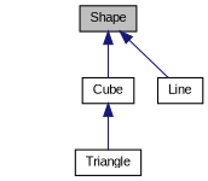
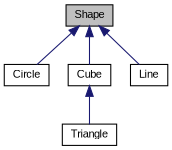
  digraph {
    fontname="Liberation Sans"
    node [color=black fillcolor=white fontname="Liberation Sans" fontsize=10 shape=record style=filled]
    edge [color=midnightblue dir=back fontname="Liberation Sans" fontsize=10 labelfontname=Helvetica labelfontsize=10 style=solid]
    n1 [fillcolor=grey75 fontcolor=black height=0.2 label=Shape width=0.4]
+   n2 [height=0.2 label=Circle width=0.4]
    n3 [height=0.2 label=Cube width=0.4]
    n4 [height=0.2 label=Line width=0.4]
    n5 [height=0.2 label=Triangle width=0.4]
+   n1 -> n2
    n1 -> n3
    n1 -> n4
    n3 -> n5
  }
